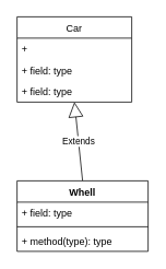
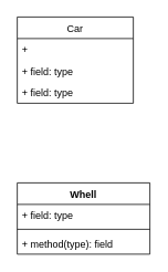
  <mxCell id="0" />
  <mxCell id="1" parent="0" />
- <mxCell id="2" value="Extends" style="endArrow=block;endSize=16;endFill=0;html=1;exitX=0.5;exitY=0;exitDx=0;exitDy=0;entryX=0.5;entryY=1;entryDx=0;entryDy=0;" edge="1" parent="1" source="7" target="3"><mxGeometry width="160" relative="1" as="geometry"><mxPoint x="-15" y="270" as="sourcePoint" /><mxPoint x="145" y="270" as="targetPoint" /></mxGeometry></mxCell>
  <mxCell id="3" value="Car" style="swimlane;fontStyle=0;childLayout=stackLayout;horizontal=1;startSize=26;fillColor=none;horizontalStack=0;resizeParent=1;resizeParentMax=0;resizeLast=0;collapsible=1;marginBottom=0;" vertex="1" parent="1"><mxGeometry x="20" width="140" height="104" as="geometry" y="20"><mxRectangle x="350" y="40" width="50" height="26" as="alternateBounds" /></mxGeometry></mxCell>
  <mxCell id="4" value="+" style="text;strokeColor=none;fillColor=none;align=left;verticalAlign=top;spacingLeft=4;spacingRight=4;overflow=hidden;rotatable=0;points=[[0,0.5],[1,0.5]];portConstraint=eastwest;" vertex="1" parent="3"><mxGeometry y="26" width="140" height="26" as="geometry" /></mxCell>
  <mxCell id="5" value="+ field: type" style="text;strokeColor=none;fillColor=none;align=left;verticalAlign=top;spacingLeft=4;spacingRight=4;overflow=hidden;rotatable=0;points=[[0,0.5],[1,0.5]];portConstraint=eastwest;" vertex="1" parent="3"><mxGeometry y="52" width="140" height="26" as="geometry" /></mxCell>
  <mxCell id="6" value="+ field: type" style="text;strokeColor=none;fillColor=none;align=left;verticalAlign=top;spacingLeft=4;spacingRight=4;overflow=hidden;rotatable=0;points=[[0,0.5],[1,0.5]];portConstraint=eastwest;" vertex="1" parent="3"><mxGeometry y="78" width="140" height="26" as="geometry" /></mxCell>
  <mxCell id="7" value="Whell&#10;" style="swimlane;fontStyle=1;align=center;verticalAlign=top;childLayout=stackLayout;horizontal=1;startSize=26;horizontalStack=0;resizeParent=1;resizeParentMax=0;resizeLast=0;collapsible=1;marginBottom=0;" vertex="1" parent="1"><mxGeometry x="20" y="220" width="160" height="86" as="geometry"><mxRectangle x="345" y="110" width="60" height="26" as="alternateBounds" /></mxGeometry></mxCell>
  <mxCell id="8" value="+ field: type" style="text;strokeColor=none;fillColor=none;align=left;verticalAlign=top;spacingLeft=4;spacingRight=4;overflow=hidden;rotatable=0;points=[[0,0.5],[1,0.5]];portConstraint=eastwest;" vertex="1" parent="7"><mxGeometry y="26" width="160" height="26" as="geometry" /></mxCell>
  <mxCell id="9" value="" style="line;strokeWidth=1;fillColor=none;align=left;verticalAlign=middle;spacingTop=-1;spacingLeft=3;spacingRight=3;rotatable=0;labelPosition=right;points=[];portConstraint=eastwest;" vertex="1" parent="7"><mxGeometry y="52" width="160" height="8" as="geometry" /></mxCell>
- <mxCell id="10" value="+ method(type): type" style="text;strokeColor=none;fillColor=none;align=left;verticalAlign=top;spacingLeft=4;spacingRight=4;overflow=hidden;rotatable=0;points=[[0,0.5],[1,0.5]];portConstraint=eastwest;" vertex="1" parent="7"><mxGeometry y="60" width="160" height="26" as="geometry" /></mxCell>
+ <mxCell id="10" value="+ method(type): field" style="text;strokeColor=none;fillColor=none;align=left;verticalAlign=top;spacingLeft=4;spacingRight=4;overflow=hidden;rotatable=0;points=[[0,0.5],[1,0.5]];portConstraint=eastwest;" vertex="1" parent="7"><mxGeometry y="60" width="160" height="26" as="geometry" /></mxCell>
